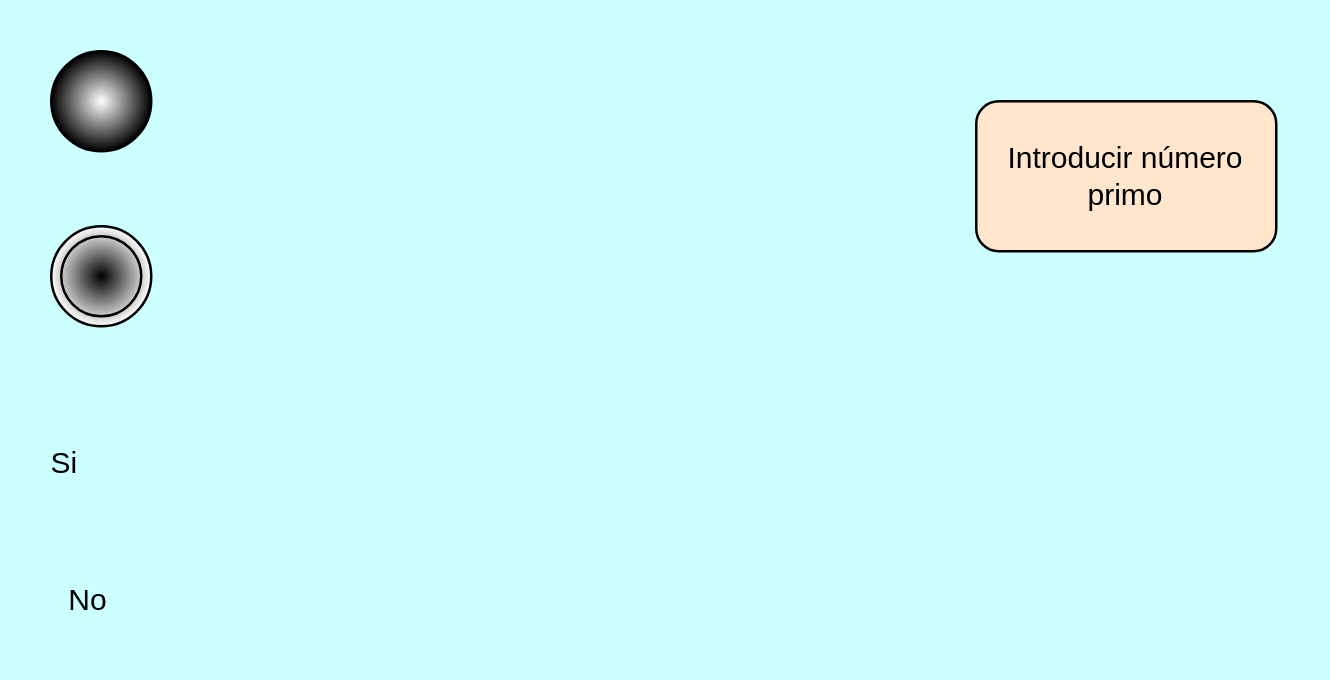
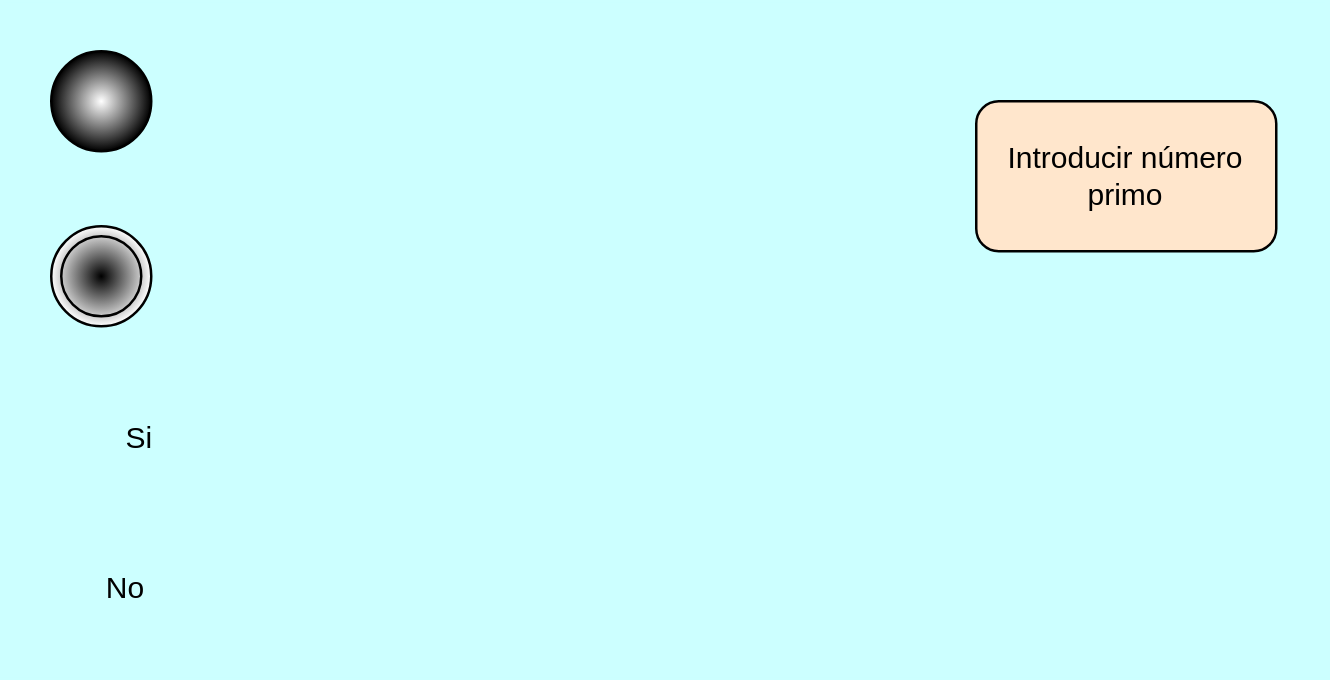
  <mxCell id="0" />
  <mxCell id="1" parent="0" />
  <mxCell id="2" value="Introducir número primo" style="rounded=1;whiteSpace=wrap;html=1;fillColor=#ffe6cc;" parent="1" vertex="1"><mxGeometry x="390" y="40" width="120" height="60" as="geometry" /></mxCell>
  <mxCell id="3" value="" style="ellipse;whiteSpace=wrap;html=1;aspect=fixed;fillColor=#FFFFFF;fillStyle=auto;gradientColor=#000000;gradientDirection=radial;" parent="1" vertex="1"><mxGeometry x="20" y="20" width="40" height="40" as="geometry" /></mxCell>
  <mxCell id="4" value="" style="ellipse;shape=doubleEllipse;whiteSpace=wrap;html=1;aspect=fixed;gradientColor=#FFFFFF;gradientDirection=radial;fillColor=#000000;" parent="1" vertex="1"><mxGeometry x="20" y="90" width="40" height="40" as="geometry" /></mxCell>
- <mxCell id="5" value="No" style="text;html=1;strokeColor=none;fillColor=none;align=center;verticalAlign=middle;whiteSpace=wrap;rounded=0;" parent="1" vertex="1"><mxGeometry x="5" y="225" width="60" height="30" as="geometry" /></mxCell>
- <mxCell id="6" value="Si" style="text;html=1;align=center;verticalAlign=middle;resizable=0;points=[];autosize=1;strokeColor=none;fillColor=none;" parent="1" vertex="1"><mxGeometry x="10" y="170" width="30" height="30" as="geometry" /></mxCell>
+ <mxCell id="5" value="No" style="text;html=1;strokeColor=none;fillColor=none;align=center;verticalAlign=middle;whiteSpace=wrap;rounded=0;" parent="1" vertex="1"><mxGeometry x="20" y="220" width="60" height="30" as="geometry" /></mxCell>
+ <mxCell id="6" value="Si" style="text;html=1;align=center;verticalAlign=middle;resizable=0;points=[];autosize=1;strokeColor=none;fillColor=none;" parent="1" vertex="1"><mxGeometry x="40" y="160" width="30" height="30" as="geometry" /></mxCell>
